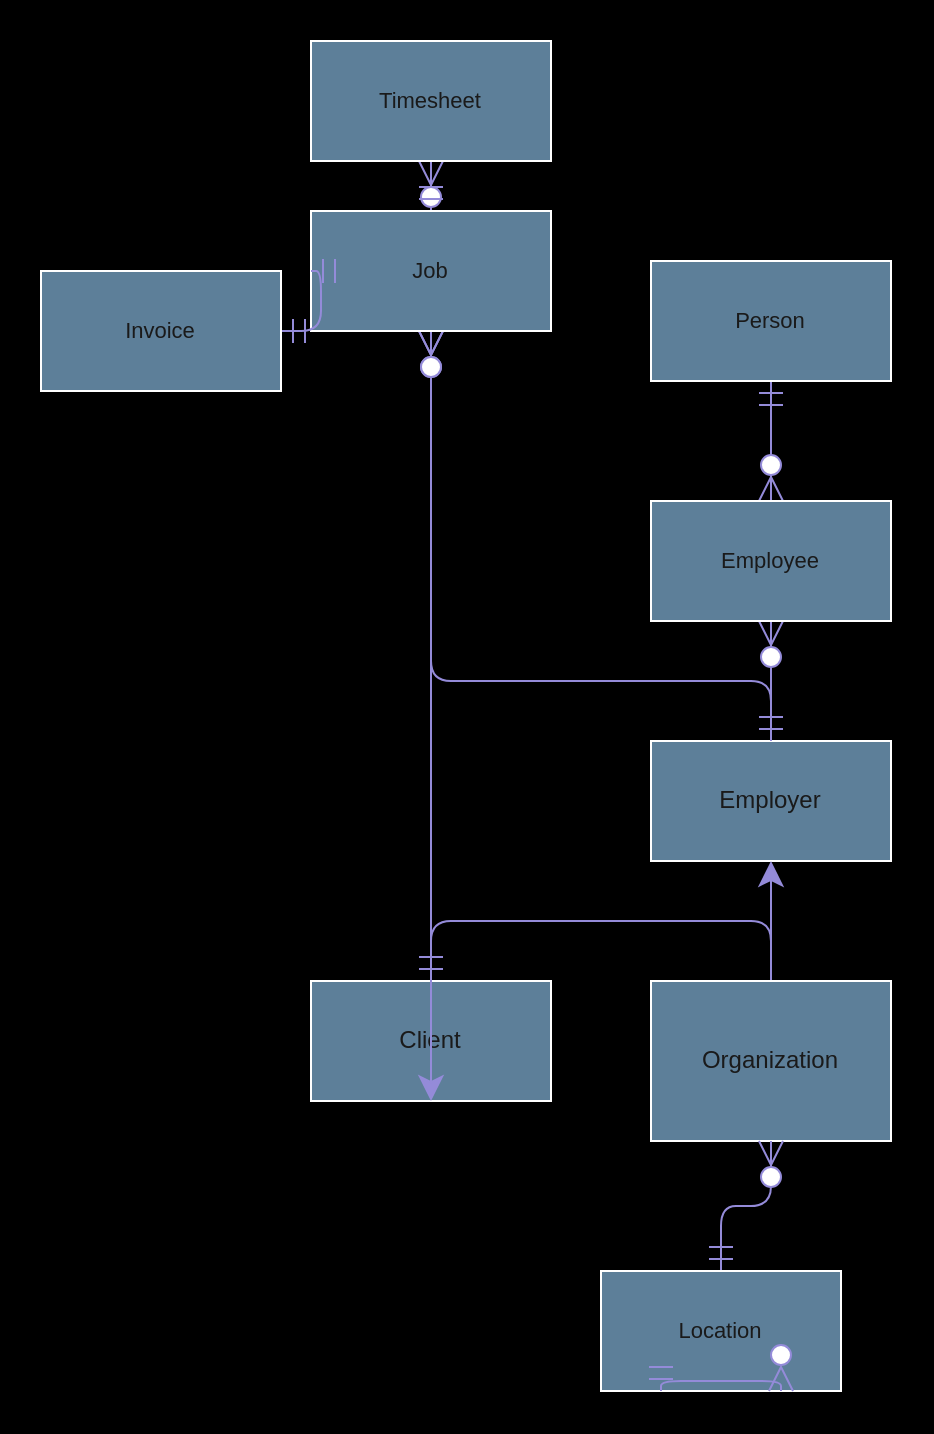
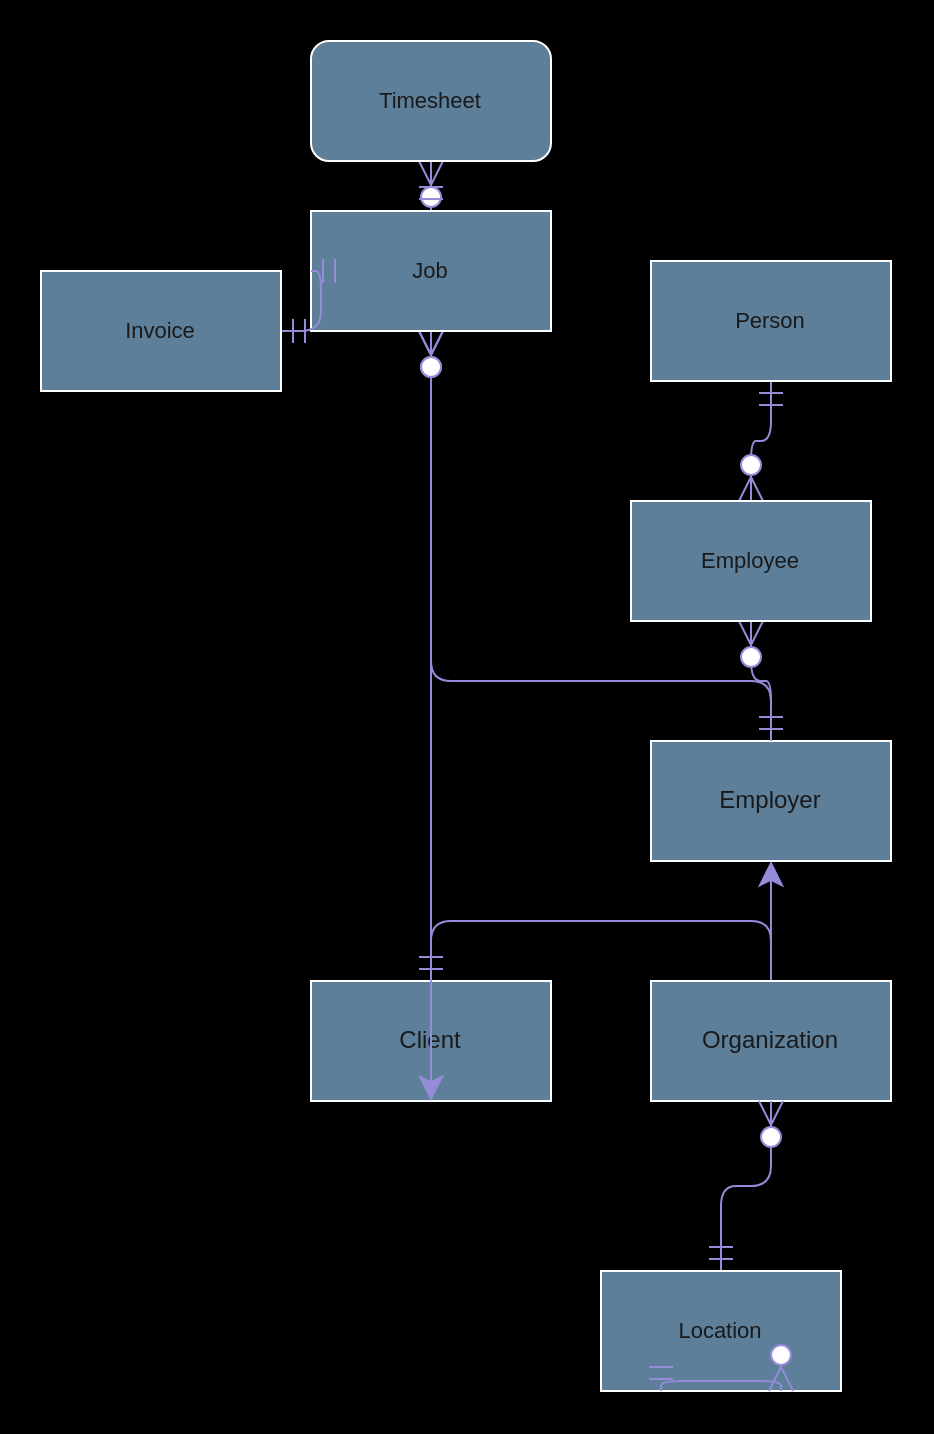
  <mxCell id="0" />
  <mxCell id="1" parent="0" />
  <mxCell id="2" style="edgeStyle=orthogonalEdgeStyle;rounded=1;sketch=0;orthogonalLoop=1;jettySize=auto;html=1;entryX=0.5;entryY=1;entryDx=0;entryDy=0;startArrow=ERmandOne;startFill=0;startSize=10;endArrow=ERzeroToMany;endFill=1;endSize=10;strokeColor=#948BD9;strokeWidth=1;fontSize=11;fontColor=#1A1A1A;exitX=0.5;exitY=0;exitDx=0;exitDy=0;" parent="1" source="3" target="17" edge="1"><mxGeometry relative="1" as="geometry"><Array as="points"><mxPoint x="385" y="340" /><mxPoint x="215" y="340" /></Array></mxGeometry></mxCell>
  <mxCell id="3" value="Employer" style="whiteSpace=wrap;html=1;fillColor=#5D7F99;fontColor=#1A1A1A;strokeColor=#FFFFFF;" parent="1" vertex="1"><mxGeometry x="325" y="370" width="120" height="60" as="geometry" /></mxCell>
  <mxCell id="4" value="Client" style="rounded=0;whiteSpace=wrap;html=1;sketch=0;fillColor=#5D7F99;fontColor=#1A1A1A;strokeColor=#FFFFFF;" parent="1" vertex="1"><mxGeometry x="155" y="490" width="120" height="60" as="geometry" /></mxCell>
  <mxCell id="5" style="edgeStyle=orthogonalEdgeStyle;rounded=1;sketch=0;orthogonalLoop=1;jettySize=auto;html=1;entryX=0.5;entryY=1;entryDx=0;entryDy=0;fontColor=#1A1A1A;exitX=0.5;exitY=0;exitDx=0;exitDy=0;fontSize=11;endSize=10;strokeWidth=1;startSize=10;strokeColor=#948BD9;" parent="1" source="7" target="4" edge="1"><mxGeometry relative="1" as="geometry"><Array as="points"><mxPoint x="385" y="460" /><mxPoint x="215" y="460" /></Array></mxGeometry></mxCell>
  <mxCell id="6" style="edgeStyle=orthogonalEdgeStyle;rounded=1;sketch=0;orthogonalLoop=1;jettySize=auto;html=1;entryX=0.5;entryY=1;entryDx=0;entryDy=0;fontColor=#1A1A1A;exitX=0.5;exitY=0;exitDx=0;exitDy=0;fontSize=11;endSize=10;strokeWidth=1;startSize=10;strokeColor=#948BD9;" parent="1" source="7" target="3" edge="1"><mxGeometry relative="1" as="geometry"><Array as="points"><mxPoint x="385" y="510" /><mxPoint x="385" y="510" /></Array></mxGeometry></mxCell>
- <mxCell id="7" value="Organization" style="rounded=0;whiteSpace=wrap;html=1;sketch=0;fillColor=#5D7F99;fontColor=#1A1A1A;strokeColor=#FFFFFF;" parent="1" vertex="1"><mxGeometry x="325" y="490" width="120" height="80" as="geometry" /></mxCell>
+ <mxCell id="7" value="Organization" style="rounded=0;whiteSpace=wrap;html=1;sketch=0;fillColor=#5D7F99;fontColor=#1A1A1A;strokeColor=#FFFFFF;" parent="1" vertex="1"><mxGeometry x="325" y="490" width="120" height="60" as="geometry" /></mxCell>
  <mxCell id="8" style="edgeStyle=orthogonalEdgeStyle;rounded=1;sketch=0;orthogonalLoop=1;jettySize=auto;html=1;entryX=0.5;entryY=0;entryDx=0;entryDy=0;startArrow=ERmandOne;startFill=0;startSize=10;endArrow=ERzeroToMany;endFill=1;endSize=10;strokeWidth=1;fontSize=11;fontColor=#1A1A1A;strokeColor=#948BD9;" parent="1" source="9" target="11" edge="1"><mxGeometry relative="1" as="geometry" /></mxCell>
  <mxCell id="9" value="Person" style="rounded=0;whiteSpace=wrap;html=1;sketch=0;fillColor=#5D7F99;fontSize=11;fontColor=#1A1A1A;strokeColor=#FFFFFF;" parent="1" vertex="1"><mxGeometry x="325" y="130" width="120" height="60" as="geometry" /></mxCell>
  <mxCell id="10" style="edgeStyle=orthogonalEdgeStyle;rounded=1;sketch=0;orthogonalLoop=1;jettySize=auto;html=1;entryX=0.5;entryY=0;entryDx=0;entryDy=0;startArrow=ERzeroToMany;startFill=1;startSize=10;endArrow=ERmandOne;endFill=0;endSize=10;strokeWidth=1;fontSize=11;fontColor=#1A1A1A;strokeColor=#948BD9;" parent="1" source="11" target="3" edge="1"><mxGeometry relative="1" as="geometry" /></mxCell>
- <mxCell id="11" value="Employee" style="rounded=0;whiteSpace=wrap;html=1;sketch=0;fillColor=#5D7F99;fontSize=11;fontColor=#1A1A1A;strokeColor=#FFFFFF;" parent="1" vertex="1"><mxGeometry x="325" y="250" width="120" height="60" as="geometry" /></mxCell>
+ <mxCell id="11" value="Employee" style="rounded=0;whiteSpace=wrap;html=1;sketch=0;fillColor=#5D7F99;fontSize=11;fontColor=#1A1A1A;strokeColor=#FFFFFF;" parent="1" vertex="1"><mxGeometry x="315" y="250" width="120" height="60" as="geometry" /></mxCell>
  <mxCell id="12" style="edgeStyle=orthogonalEdgeStyle;rounded=1;sketch=0;orthogonalLoop=1;jettySize=auto;html=1;startArrow=ERzeroToMany;startFill=1;startSize=10;endArrow=ERmandOne;endFill=0;endSize=10;strokeColor=#948BD9;strokeWidth=1;fontSize=11;fontColor=#1A1A1A;exitX=0.5;exitY=1;exitDx=0;exitDy=0;" parent="1" source="7" target="13" edge="1"><mxGeometry relative="1" as="geometry" /></mxCell>
  <mxCell id="13" value="Location" style="rounded=0;whiteSpace=wrap;html=1;sketch=0;fillColor=#5D7F99;fontSize=11;fontColor=#1A1A1A;strokeColor=#FFFFFF;" parent="1" vertex="1"><mxGeometry x="300" y="635" width="120" height="60" as="geometry" /></mxCell>
  <mxCell id="14" style="edgeStyle=orthogonalEdgeStyle;rounded=1;sketch=0;orthogonalLoop=1;jettySize=auto;html=1;exitX=0.25;exitY=1;exitDx=0;exitDy=0;entryX=0.75;entryY=1;entryDx=0;entryDy=0;startArrow=ERmandOne;startFill=0;startSize=10;endArrow=ERzeroToMany;endFill=1;endSize=10;strokeColor=#948BD9;strokeWidth=1;fontSize=11;fontColor=#1A1A1A;" parent="1" source="13" target="13" edge="1"><mxGeometry relative="1" as="geometry"><Array as="points"><mxPoint x="355" y="690" /><mxPoint x="415" y="690" /></Array></mxGeometry></mxCell>
  <mxCell id="15" style="edgeStyle=orthogonalEdgeStyle;rounded=1;sketch=0;orthogonalLoop=1;jettySize=auto;html=1;startArrow=ERmandOne;startFill=0;startSize=10;endArrow=ERzeroToMany;endFill=1;endSize=10;strokeColor=#948BD9;strokeWidth=1;fontSize=11;fontColor=#1A1A1A;exitX=0.5;exitY=0;exitDx=0;exitDy=0;" parent="1" source="4" target="17" edge="1"><mxGeometry relative="1" as="geometry" /></mxCell>
  <mxCell id="16" style="edgeStyle=orthogonalEdgeStyle;rounded=1;sketch=0;orthogonalLoop=1;jettySize=auto;html=1;startArrow=ERzeroToMany;startFill=1;startSize=10;endArrow=ERmandOne;endFill=0;endSize=10;strokeColor=#948BD9;strokeWidth=1;fontSize=11;fontColor=#1A1A1A;exitX=0.5;exitY=1;exitDx=0;exitDy=0;" parent="1" source="20" target="17" edge="1"><mxGeometry relative="1" as="geometry" /></mxCell>
  <mxCell id="17" value="Job" style="rounded=0;whiteSpace=wrap;html=1;sketch=0;fillColor=#5D7F99;fontSize=11;fontColor=#1A1A1A;strokeColor=#FFFFFF;" parent="1" vertex="1"><mxGeometry x="155" y="105" width="120" height="60" as="geometry" /></mxCell>
  <mxCell id="18" style="edgeStyle=orthogonalEdgeStyle;rounded=1;sketch=0;orthogonalLoop=1;jettySize=auto;html=1;entryX=0;entryY=0.5;entryDx=0;entryDy=0;startArrow=ERmandOne;startFill=0;startSize=10;endArrow=ERmandOne;endFill=0;endSize=10;strokeColor=#948BD9;strokeWidth=1;fontSize=11;fontColor=#1A1A1A;" parent="1" source="19" target="17" edge="1"><mxGeometry relative="1" as="geometry" /></mxCell>
  <mxCell id="19" value="Invoice" style="rounded=0;whiteSpace=wrap;html=1;sketch=0;fillColor=#5D7F99;fontSize=11;fontColor=#1A1A1A;strokeColor=#FFFFFF;" parent="1" vertex="1"><mxGeometry x="20" y="135" width="120" height="60" as="geometry" /></mxCell>
- <mxCell id="20" value="Timesheet" style="rounded=0;whiteSpace=wrap;html=1;sketch=0;strokeColor=#FFFFFF;fillColor=#5D7F99;fontSize=11;fontColor=#1A1A1A;" parent="1" vertex="1"><mxGeometry x="155" y="20" width="120" height="60" as="geometry" /></mxCell>
+ <mxCell id="20" value="Timesheet" style="whiteSpace=wrap;html=1;sketch=0;strokeColor=#FFFFFF;fillColor=#5D7F99;fontSize=11;fontColor=#1A1A1A;rounded=1;" parent="1" vertex="1"><mxGeometry x="155" y="20" width="120" height="60" as="geometry" /></mxCell>
